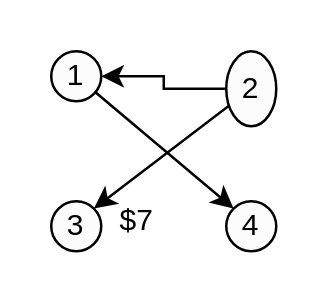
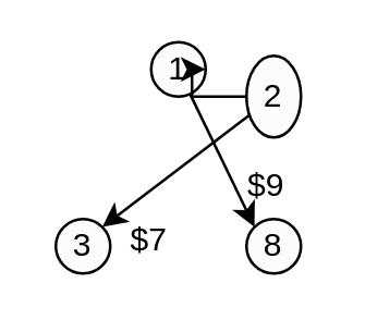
  <mxCell id="0" />
  <mxCell id="1" parent="0" />
  <mxCell id="2" style="edgeStyle=none;rounded=0;orthogonalLoop=1;jettySize=auto;html=1;entryX=0;entryY=0;entryDx=0;entryDy=0;endArrow=classic;endFill=1;" edge="1" parent="1" source="3" target="5"><mxGeometry relative="1" as="geometry" /></mxCell>
- <mxCell id="3" value="1" style="ellipse;whiteSpace=wrap;html=1;aspect=fixed;fillColor=#FCFCFC;" vertex="1" parent="1"><mxGeometry x="20" y="20" width="20" height="20" as="geometry" /></mxCell>
+ <mxCell id="3" value="1" style="ellipse;whiteSpace=wrap;html=1;aspect=fixed;fillColor=#FCFCFC;" vertex="1" parent="1"><mxGeometry x="55" y="15" width="20" height="20" as="geometry" /></mxCell>
  <mxCell id="4" value="3" style="ellipse;whiteSpace=wrap;html=1;aspect=fixed;fillColor=#FCFCFC;" vertex="1" parent="1"><mxGeometry x="20" y="80" width="20" height="20" as="geometry" /></mxCell>
- <mxCell id="5" value="4" style="ellipse;whiteSpace=wrap;html=1;aspect=fixed;fillColor=#FCFCFC;" vertex="1" parent="1"><mxGeometry x="90" y="80" width="20" height="20" as="geometry" /></mxCell>
+ <mxCell id="5" value="8" style="ellipse;whiteSpace=wrap;html=1;aspect=fixed;fillColor=#FCFCFC;" vertex="1" parent="1"><mxGeometry x="90" y="80" width="20" height="20" as="geometry" /></mxCell>
  <mxCell id="6" style="edgeStyle=orthogonalEdgeStyle;rounded=0;orthogonalLoop=1;jettySize=auto;html=1;entryX=1;entryY=0.5;entryDx=0;entryDy=0;endArrow=classic;endFill=1;" edge="1" parent="1" source="8" target="3"><mxGeometry relative="1" as="geometry" /></mxCell>
  <mxCell id="7" style="rounded=0;orthogonalLoop=1;jettySize=auto;html=1;entryX=1;entryY=0;entryDx=0;entryDy=0;endArrow=classic;endFill=1;" edge="1" parent="1" source="8" target="4"><mxGeometry relative="1" as="geometry" /></mxCell>
  <mxCell id="8" value="2" style="ellipse;whiteSpace=wrap;html=1;aspect=fixed;fillColor=#FCFCFC;" vertex="1" parent="1"><mxGeometry x="90" y="20" width="20" height="30" as="geometry" /></mxCell>
  <mxCell id="9" value="$7" style="text;html=1;align=center;verticalAlign=middle;resizable=0;points=[];autosize=1;strokeColor=none;" vertex="1" parent="1"><mxGeometry x="39" y="78" width="30" height="20" as="geometry" /></mxCell>
+ <mxCell id="10" value="$9" style="text;html=1;align=center;verticalAlign=middle;resizable=0;points=[];autosize=1;strokeColor=none;" vertex="1" parent="1"><mxGeometry x="82" y="58" width="30" height="20" as="geometry" /></mxCell>
